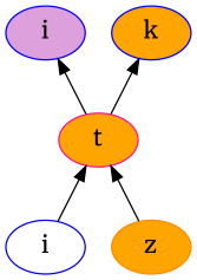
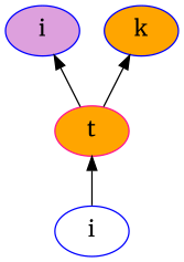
  digraph {
    fontname=Merriweather
    node [color=blue fillcolor=orange fontname=Merriweather fontsize=16 style=filled]
    edge [dir=back fontname=Merriweather]
    n1 [fillcolor=plum label=i]
    n2 [color=deeppink label=t]
    n3 [fillcolor=white label=i]
-   n4 [color=darkorange label=z]
    n5 [label=k]
    n1 -> n2
    n2 -> n3
-   n2 -> n4
    n5 -> n2
  }
